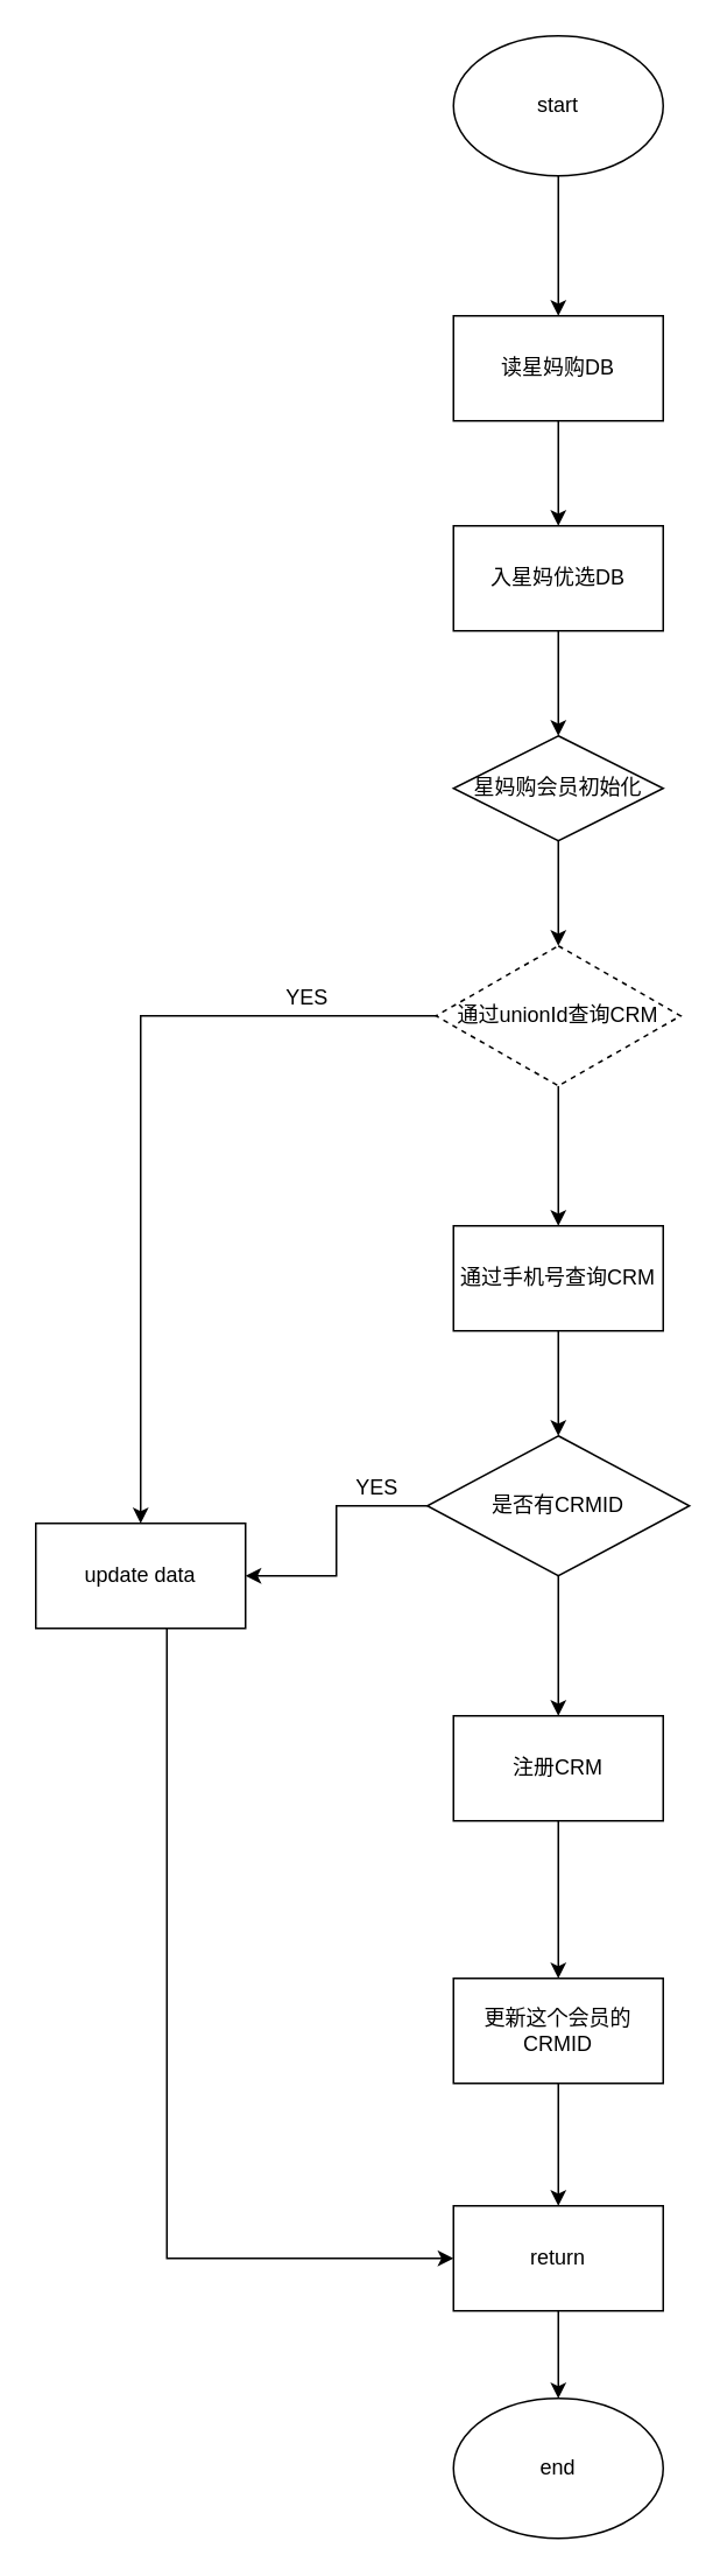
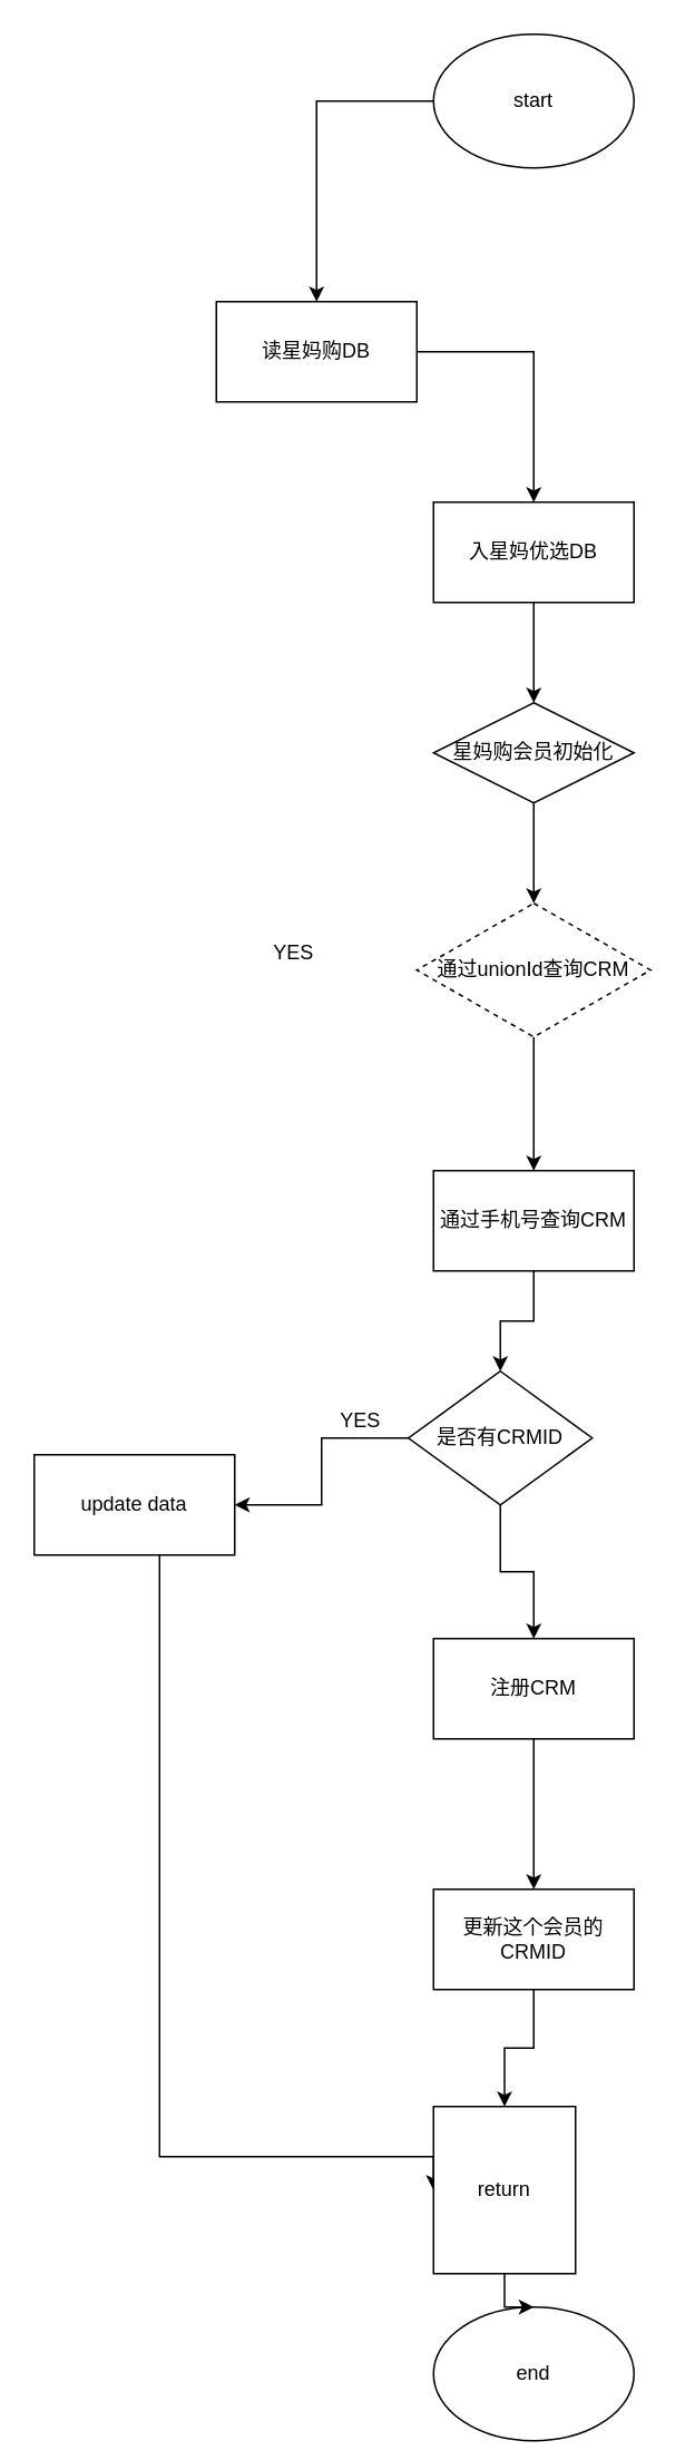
  <mxCell id="0" />
  <mxCell id="1" parent="0" />
  <mxCell id="2" value="" style="edgeStyle=orthogonalEdgeStyle;rounded=0;orthogonalLoop=1;jettySize=auto;html=1;" edge="1" parent="1" source="3" target="5"><mxGeometry relative="1" as="geometry" /></mxCell>
  <mxCell id="3" value="start" style="ellipse;whiteSpace=wrap;html=1;" vertex="1" parent="1"><mxGeometry x="259" y="20" width="120" height="80" as="geometry" /></mxCell>
  <mxCell id="4" value="" style="edgeStyle=orthogonalEdgeStyle;rounded=0;orthogonalLoop=1;jettySize=auto;html=1;" edge="1" parent="1" source="5" target="7"><mxGeometry relative="1" as="geometry" /></mxCell>
- <mxCell id="5" value="读星妈购DB" style="rounded=0;whiteSpace=wrap;html=1;" vertex="1" parent="1"><mxGeometry x="259" y="180" width="120" height="60" as="geometry" /></mxCell>
+ <mxCell id="5" value="读星妈购DB" style="rounded=0;whiteSpace=wrap;html=1;" vertex="1" parent="1"><mxGeometry x="129" y="180" width="120" height="60" as="geometry" /></mxCell>
  <mxCell id="6" value="" style="edgeStyle=orthogonalEdgeStyle;rounded=0;orthogonalLoop=1;jettySize=auto;html=1;" edge="1" parent="1" source="7" target="9"><mxGeometry relative="1" as="geometry" /></mxCell>
  <mxCell id="7" value="入星妈优选DB" style="rounded=0;whiteSpace=wrap;html=1;" vertex="1" parent="1"><mxGeometry x="259" y="300" width="120" height="60" as="geometry" /></mxCell>
  <mxCell id="8" value="" style="edgeStyle=orthogonalEdgeStyle;rounded=0;orthogonalLoop=1;jettySize=auto;html=1;" edge="1" parent="1" source="9" target="12"><mxGeometry relative="1" as="geometry" /></mxCell>
  <mxCell id="9" value="星妈购会员初始化" style="rhombus;whiteSpace=wrap;html=1;" vertex="1" parent="1"><mxGeometry x="259" y="420" width="120" height="60" as="geometry" /></mxCell>
  <mxCell id="10" value="" style="edgeStyle=orthogonalEdgeStyle;rounded=0;orthogonalLoop=1;jettySize=auto;html=1;" edge="1" parent="1" source="12" target="16"><mxGeometry relative="1" as="geometry" /></mxCell>
- <mxCell id="11" style="edgeStyle=orthogonalEdgeStyle;rounded=0;orthogonalLoop=1;jettySize=auto;html=1;entryX=0.5;entryY=0;entryDx=0;entryDy=0;" edge="1" parent="1" source="12" target="14"><mxGeometry relative="1" as="geometry" /></mxCell>
  <mxCell id="12" value="通过unionId查询CRM" style="rhombus;whiteSpace=wrap;html=1;dashed=1;" vertex="1" parent="1"><mxGeometry x="249" y="540" width="140" height="80" as="geometry" /></mxCell>
  <mxCell id="13" style="edgeStyle=orthogonalEdgeStyle;rounded=0;orthogonalLoop=1;jettySize=auto;html=1;entryX=0;entryY=0.5;entryDx=0;entryDy=0;" edge="1" parent="1" source="14" target="28"><mxGeometry relative="1" as="geometry"><Array as="points"><mxPoint x="95" y="1290" /></Array></mxGeometry></mxCell>
  <mxCell id="14" value="update data" style="rounded=0;whiteSpace=wrap;html=1;" vertex="1" parent="1"><mxGeometry x="20" y="870" width="120" height="60" as="geometry" /></mxCell>
  <mxCell id="15" value="" style="edgeStyle=orthogonalEdgeStyle;rounded=0;orthogonalLoop=1;jettySize=auto;html=1;" edge="1" parent="1" source="16" target="19"><mxGeometry relative="1" as="geometry" /></mxCell>
  <mxCell id="16" value="通过手机号查询CRM" style="rounded=0;whiteSpace=wrap;html=1;" vertex="1" parent="1"><mxGeometry x="259" y="700" width="120" height="60" as="geometry" /></mxCell>
  <mxCell id="17" value="" style="edgeStyle=orthogonalEdgeStyle;rounded=0;orthogonalLoop=1;jettySize=auto;html=1;" edge="1" parent="1" source="19" target="14"><mxGeometry relative="1" as="geometry" /></mxCell>
  <mxCell id="18" value="" style="edgeStyle=orthogonalEdgeStyle;rounded=0;orthogonalLoop=1;jettySize=auto;html=1;" edge="1" parent="1" source="19" target="21"><mxGeometry relative="1" as="geometry" /></mxCell>
- <mxCell id="19" value="是否有CRMID" style="rhombus;whiteSpace=wrap;html=1;" vertex="1" parent="1"><mxGeometry x="244" y="820" width="150" height="80" as="geometry" /></mxCell>
+ <mxCell id="19" value="是否有CRMID" style="rhombus;whiteSpace=wrap;html=1;" vertex="1" parent="1"><mxGeometry x="244" y="820" width="110" height="80" as="geometry" /></mxCell>
  <mxCell id="20" value="" style="edgeStyle=orthogonalEdgeStyle;rounded=0;orthogonalLoop=1;jettySize=auto;html=1;" edge="1" parent="1" source="21" target="23"><mxGeometry relative="1" as="geometry" /></mxCell>
  <mxCell id="21" value="注册CRM" style="rounded=0;whiteSpace=wrap;html=1;" vertex="1" parent="1"><mxGeometry x="259" y="980" width="120" height="60" as="geometry" /></mxCell>
  <mxCell id="22" value="" style="edgeStyle=orthogonalEdgeStyle;rounded=0;orthogonalLoop=1;jettySize=auto;html=1;" edge="1" parent="1" source="23" target="28"><mxGeometry relative="1" as="geometry" /></mxCell>
  <mxCell id="23" value="更新这个会员的CRMID" style="rounded=0;whiteSpace=wrap;html=1;" vertex="1" parent="1"><mxGeometry x="259" y="1130" width="120" height="60" as="geometry" /></mxCell>
- <mxCell id="24" value="end" style="ellipse;whiteSpace=wrap;html=1;" vertex="1" parent="1"><mxGeometry x="259" y="1370" width="120" height="80" as="geometry" /></mxCell>
+ <mxCell id="24" value="end" style="ellipse;whiteSpace=wrap;html=1;" vertex="1" parent="1"><mxGeometry x="259" y="1380" width="120" height="80" as="geometry" /></mxCell>
  <mxCell id="25" value="YES" style="text;html=1;align=center;verticalAlign=middle;resizable=0;points=[];autosize=1;strokeColor=none;" vertex="1" parent="1"><mxGeometry x="195" y="840" width="40" height="20" as="geometry" /></mxCell>
  <mxCell id="26" value="YES" style="text;html=1;align=center;verticalAlign=middle;resizable=0;points=[];autosize=1;strokeColor=none;" vertex="1" parent="1"><mxGeometry x="155" y="560" width="40" height="20" as="geometry" /></mxCell>
  <mxCell id="27" value="" style="edgeStyle=orthogonalEdgeStyle;rounded=0;orthogonalLoop=1;jettySize=auto;html=1;" edge="1" parent="1" source="28" target="24"><mxGeometry relative="1" as="geometry" /></mxCell>
- <mxCell id="28" value="return" style="rounded=0;whiteSpace=wrap;html=1;" vertex="1" parent="1"><mxGeometry x="259" y="1260" width="120" height="60" as="geometry" /></mxCell>
+ <mxCell id="28" value="return" style="rounded=0;whiteSpace=wrap;html=1;" vertex="1" parent="1"><mxGeometry x="259" y="1260" width="85" height="100" as="geometry" /></mxCell>
